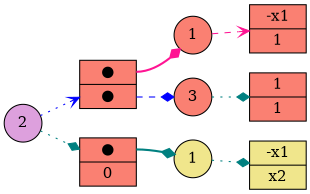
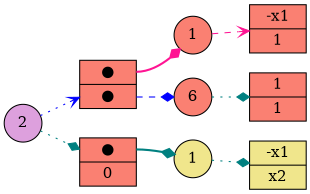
  digraph {
    rankdir=LR
    node [fillcolor=salmon shape=record style=filled]
    edge [arrowhead=diamond color=teal style=dotted]
    n1 [fillcolor=plum label=2 shape=circle]
    n2 [label="<f0> ●|<f1> ●"]
    n3 [label="<f0> ●|<f1> 0"]
    n4 [label=1 shape=circle]
-   n5 [label=3 shape=circle]
+   n5 [label=6 shape=circle]
    n6 [fillcolor=khaki label=1 shape=circle]
    n7 [label="<f0> -x1|<f1> 1"]
    n8 [label="<f0> 1|<f1> 1"]
    n9 [fillcolor=khaki label="<f0> -x1|<f1> x2"]
    n1 -> n2 [arrowhead=vee color=blue]
    n1 -> n3
    n2 -> n4 [color=deeppink style=bold tailport=f0]
    n2 -> n5 [color=blue style=dashed tailport=f1]
    n3 -> n6 [style=bold tailport=f0]
    n4 -> n7 [arrowhead=vee color=deeppink style=dashed]
    n5 -> n8
    n6 -> n9
  }
